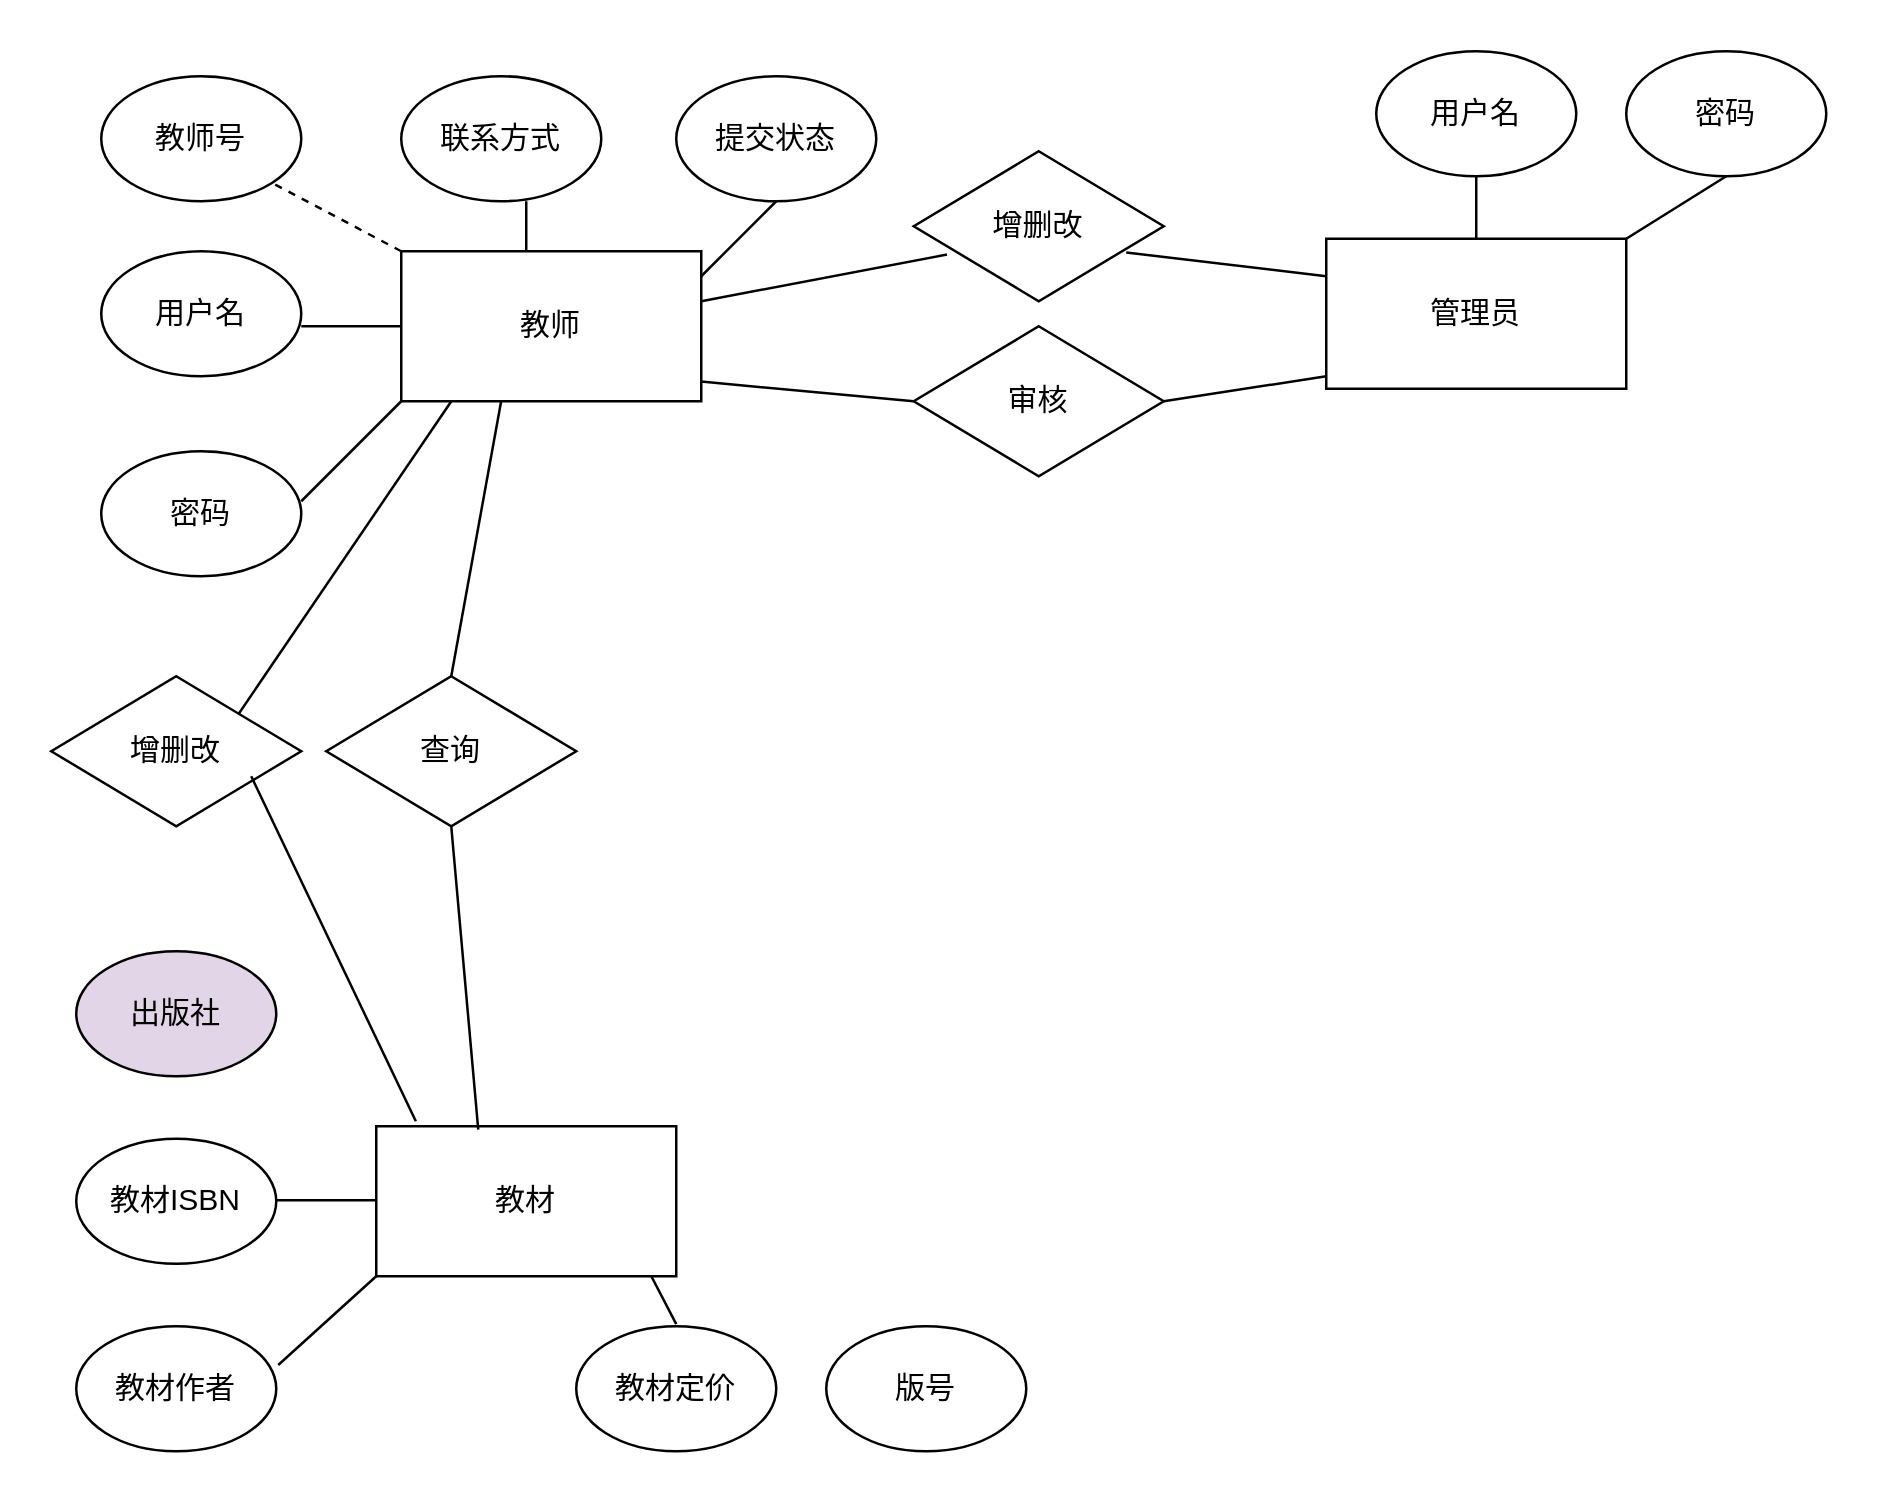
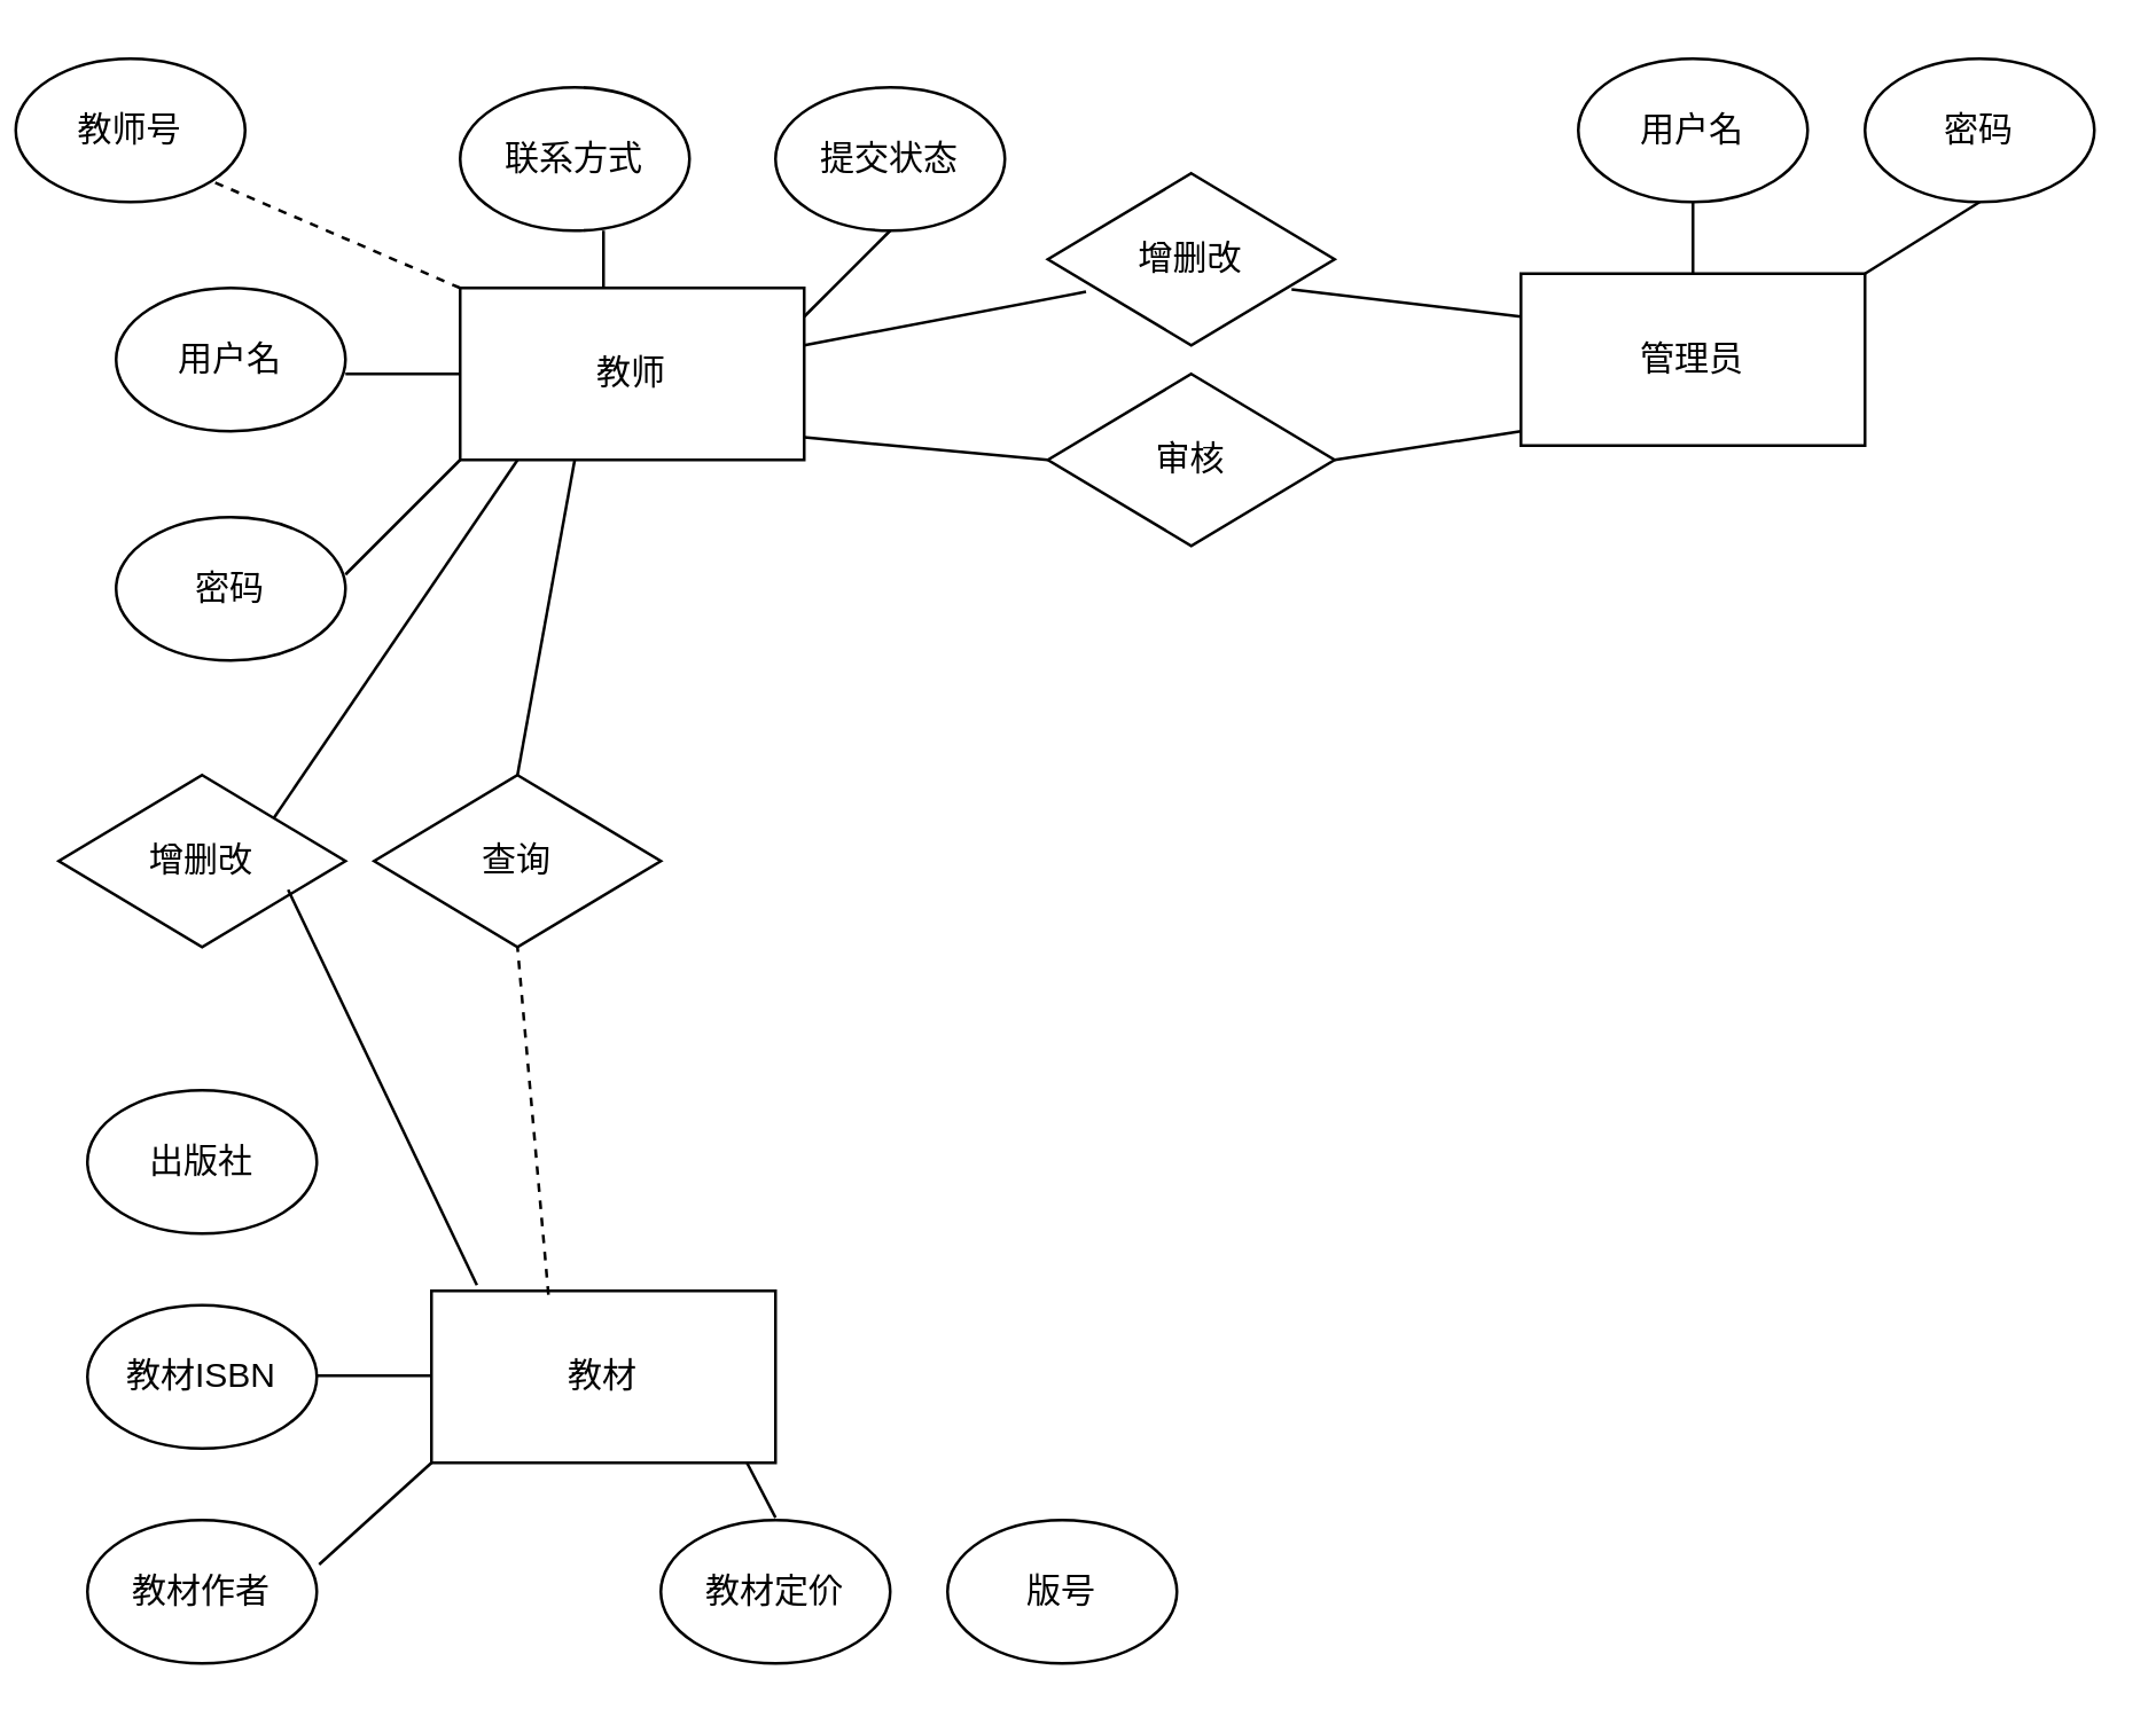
  <mxCell id="0" />
  <mxCell id="1" parent="0" />
  <mxCell id="2" value="教师" style="rounded=0;whiteSpace=wrap;html=1;" vertex="1" parent="1"><mxGeometry x="160" y="100" width="120" height="60" as="geometry" /></mxCell>
- <mxCell id="3" value="教师号" style="ellipse;whiteSpace=wrap;html=1;" vertex="1" parent="1"><mxGeometry x="40" y="30" width="80" height="50" as="geometry" /></mxCell>
+ <mxCell id="3" value="教师号" style="ellipse;whiteSpace=wrap;html=1;" vertex="1" parent="1"><mxGeometry x="5" y="20" width="80" height="50" as="geometry" /></mxCell>
  <mxCell id="4" value="用户名" style="ellipse;whiteSpace=wrap;html=1;" vertex="1" parent="1"><mxGeometry x="40" y="100" width="80" height="50" as="geometry" /></mxCell>
  <mxCell id="5" value="密码" style="ellipse;whiteSpace=wrap;html=1;" vertex="1" parent="1"><mxGeometry x="40" y="180" width="80" height="50" as="geometry" /></mxCell>
  <mxCell id="6" value="联系方式" style="ellipse;whiteSpace=wrap;html=1;" vertex="1" parent="1"><mxGeometry x="160" y="30" width="80" height="50" as="geometry" /></mxCell>
  <mxCell id="7" value="提交状态" style="ellipse;whiteSpace=wrap;html=1;" vertex="1" parent="1"><mxGeometry x="270" y="30" width="80" height="50" as="geometry" /></mxCell>
  <mxCell id="8" value="" style="endArrow=none;html=1;rounded=0;" edge="1" parent="1"><mxGeometry width="50" height="50" relative="1" as="geometry"><mxPoint x="120" y="200" as="sourcePoint" /><mxPoint x="160" y="160" as="targetPoint" /></mxGeometry></mxCell>
  <mxCell id="9" value="" style="endArrow=none;html=1;rounded=0;" edge="1" parent="1"><mxGeometry width="50" height="50" relative="1" as="geometry"><mxPoint x="280" y="110" as="sourcePoint" /><mxPoint x="310" y="80" as="targetPoint" /></mxGeometry></mxCell>
  <mxCell id="10" value="" style="endArrow=none;html=1;rounded=0;entryX=0;entryY=0.5;entryDx=0;entryDy=0;" edge="1" parent="1" target="2"><mxGeometry width="50" height="50" relative="1" as="geometry"><mxPoint x="120" y="130" as="sourcePoint" /><mxPoint x="170" y="80" as="targetPoint" /></mxGeometry></mxCell>
  <mxCell id="11" value="" style="endArrow=none;html=1;rounded=0;entryX=0.625;entryY=1;entryDx=0;entryDy=0;entryPerimeter=0;" edge="1" parent="1" target="6"><mxGeometry width="50" height="50" relative="1" as="geometry"><mxPoint x="210" y="100" as="sourcePoint" /><mxPoint x="260" y="50" as="targetPoint" /></mxGeometry></mxCell>
  <mxCell id="12" value="" style="endArrow=none;html=1;rounded=0;entryX=1;entryY=1;entryDx=0;entryDy=0;exitX=0;exitY=0;exitDx=0;exitDy=0;dashed=1;" edge="1" parent="1" source="2" target="3"><mxGeometry width="50" height="50" relative="1" as="geometry"><mxPoint x="120" y="130" as="sourcePoint" /><mxPoint x="170" y="80" as="targetPoint" /></mxGeometry></mxCell>
  <mxCell id="13" value="教材" style="rounded=0;whiteSpace=wrap;html=1;" vertex="1" parent="1"><mxGeometry x="150" y="450" width="120" height="60" as="geometry" /></mxCell>
  <mxCell id="14" value="教材作者" style="ellipse;whiteSpace=wrap;html=1;" vertex="1" parent="1"><mxGeometry x="30" y="530" width="80" height="50" as="geometry" /></mxCell>
  <mxCell id="15" value="教材ISBN" style="ellipse;whiteSpace=wrap;html=1;" vertex="1" parent="1"><mxGeometry x="30" y="455" width="80" height="50" as="geometry" /></mxCell>
  <mxCell id="16" value="教材定价" style="ellipse;whiteSpace=wrap;html=1;" vertex="1" parent="1"><mxGeometry x="230" y="530" width="80" height="50" as="geometry" /></mxCell>
- <mxCell id="17" value="出版社" style="ellipse;whiteSpace=wrap;html=1;fillColor=#e1d5e7;" vertex="1" parent="1"><mxGeometry x="30" y="380" width="80" height="50" as="geometry" /></mxCell>
+ <mxCell id="17" value="出版社" style="ellipse;whiteSpace=wrap;html=1;" vertex="1" parent="1"><mxGeometry x="30" y="380" width="80" height="50" as="geometry" /></mxCell>
  <mxCell id="18" value="版号" style="ellipse;whiteSpace=wrap;html=1;" vertex="1" parent="1"><mxGeometry x="330" y="530" width="80" height="50" as="geometry" /></mxCell>
  <mxCell id="19" value="" style="endArrow=none;html=1;rounded=0;entryX=0;entryY=0.5;entryDx=0;entryDy=0;" edge="1" parent="1"><mxGeometry width="50" height="50" relative="1" as="geometry"><mxPoint x="110" y="479.58" as="sourcePoint" /><mxPoint x="150" y="479.58" as="targetPoint" /></mxGeometry></mxCell>
  <mxCell id="20" value="" style="endArrow=none;html=1;rounded=0;exitX=1.01;exitY=0.31;exitDx=0;exitDy=0;exitPerimeter=0;" edge="1" parent="1" source="14"><mxGeometry width="50" height="50" relative="1" as="geometry"><mxPoint x="120" y="500" as="sourcePoint" /><mxPoint x="150" y="510" as="targetPoint" /></mxGeometry></mxCell>
  <mxCell id="21" value="" style="endArrow=none;html=1;rounded=0;entryX=0;entryY=0.5;entryDx=0;entryDy=0;exitX=0.917;exitY=1;exitDx=0;exitDy=0;exitPerimeter=0;" edge="1" parent="1" source="13"><mxGeometry width="50" height="50" relative="1" as="geometry"><mxPoint x="230" y="529.17" as="sourcePoint" /><mxPoint x="270" y="529.17" as="targetPoint" /></mxGeometry></mxCell>
  <mxCell id="22" value="增删改" style="rhombus;whiteSpace=wrap;html=1;" vertex="1" parent="1"><mxGeometry x="20" y="270" width="100" height="60" as="geometry" /></mxCell>
  <mxCell id="23" value="管理员" style="rounded=0;whiteSpace=wrap;html=1;" vertex="1" parent="1"><mxGeometry x="530" y="95" width="120" height="60" as="geometry" /></mxCell>
  <mxCell id="24" style="edgeStyle=orthogonalEdgeStyle;rounded=0;orthogonalLoop=1;jettySize=auto;html=1;exitX=0.5;exitY=1;exitDx=0;exitDy=0;" edge="1" parent="1"><mxGeometry relative="1" as="geometry"><mxPoint x="415" y="50" as="sourcePoint" /><mxPoint x="415" y="50" as="targetPoint" /></mxGeometry></mxCell>
  <mxCell id="25" value="" style="endArrow=none;html=1;rounded=0;entryX=0.167;entryY=1;entryDx=0;entryDy=0;entryPerimeter=0;exitX=1;exitY=0;exitDx=0;exitDy=0;" edge="1" parent="1" source="22" target="2"><mxGeometry width="50" height="50" relative="1" as="geometry"><mxPoint x="170" y="240" as="sourcePoint" /><mxPoint x="210" y="200" as="targetPoint" /></mxGeometry></mxCell>
  <mxCell id="26" value="" style="endArrow=none;html=1;rounded=0;exitX=0.132;exitY=-0.033;exitDx=0;exitDy=0;exitPerimeter=0;entryX=0.8;entryY=0.667;entryDx=0;entryDy=0;entryPerimeter=0;" edge="1" parent="1" source="13" target="22"><mxGeometry width="50" height="50" relative="1" as="geometry"><mxPoint x="130" y="320" as="sourcePoint" /><mxPoint x="170" y="280" as="targetPoint" /></mxGeometry></mxCell>
  <mxCell id="27" value="查询" style="rhombus;whiteSpace=wrap;html=1;" vertex="1" parent="1"><mxGeometry x="130" y="270" width="100" height="60" as="geometry" /></mxCell>
  <mxCell id="28" value="" style="endArrow=none;html=1;rounded=0;entryX=0.333;entryY=1;entryDx=0;entryDy=0;entryPerimeter=0;exitX=0.5;exitY=0;exitDx=0;exitDy=0;" edge="1" parent="1" source="27" target="2"><mxGeometry width="50" height="50" relative="1" as="geometry"><mxPoint x="210" y="210" as="sourcePoint" /><mxPoint x="295.04" y="85" as="targetPoint" /></mxGeometry></mxCell>
- <mxCell id="29" value="" style="endArrow=none;html=1;rounded=0;entryX=0.5;entryY=1;entryDx=0;entryDy=0;exitX=0.34;exitY=0.022;exitDx=0;exitDy=0;exitPerimeter=0;" edge="1" parent="1" source="13" target="27"><mxGeometry width="50" height="50" relative="1" as="geometry"><mxPoint x="290" y="200" as="sourcePoint" /><mxPoint x="375.04" y="75" as="targetPoint" /></mxGeometry></mxCell>
+ <mxCell id="29" value="" style="endArrow=none;html=1;rounded=0;entryX=0.5;entryY=1;entryDx=0;entryDy=0;exitX=0.34;exitY=0.022;exitDx=0;exitDy=0;exitPerimeter=0;dashed=1;" edge="1" parent="1" source="13" target="27"><mxGeometry width="50" height="50" relative="1" as="geometry"><mxPoint x="290" y="200" as="sourcePoint" /><mxPoint x="375.04" y="75" as="targetPoint" /></mxGeometry></mxCell>
  <mxCell id="30" value="增删改" style="rhombus;whiteSpace=wrap;html=1;" vertex="1" parent="1"><mxGeometry x="365" y="60" width="100" height="60" as="geometry" /></mxCell>
  <mxCell id="31" value="审核" style="rhombus;whiteSpace=wrap;html=1;" vertex="1" parent="1"><mxGeometry x="365" y="130" width="100" height="60" as="geometry" /></mxCell>
  <mxCell id="32" value="用户名" style="ellipse;whiteSpace=wrap;html=1;" vertex="1" parent="1"><mxGeometry x="550" y="20" width="80" height="50" as="geometry" /></mxCell>
  <mxCell id="33" value="密码" style="ellipse;whiteSpace=wrap;html=1;" vertex="1" parent="1"><mxGeometry x="650" y="20" width="80" height="50" as="geometry" /></mxCell>
  <mxCell id="34" value="" style="endArrow=none;html=1;rounded=0;exitX=0.5;exitY=1;exitDx=0;exitDy=0;entryX=0.5;entryY=0;entryDx=0;entryDy=0;" edge="1" parent="1" source="32" target="23"><mxGeometry width="50" height="50" relative="1" as="geometry"><mxPoint x="290" y="120" as="sourcePoint" /><mxPoint x="320" y="90" as="targetPoint" /></mxGeometry></mxCell>
  <mxCell id="35" value="" style="endArrow=none;html=1;rounded=0;exitX=1;exitY=0;exitDx=0;exitDy=0;entryX=0.5;entryY=1;entryDx=0;entryDy=0;" edge="1" parent="1" source="23" target="33"><mxGeometry width="50" height="50" relative="1" as="geometry"><mxPoint x="700" y="100" as="sourcePoint" /><mxPoint x="730" y="70" as="targetPoint" /></mxGeometry></mxCell>
  <mxCell id="36" value="" style="endArrow=none;html=1;rounded=0;entryX=0.133;entryY=0.689;entryDx=0;entryDy=0;exitX=1;exitY=0.333;exitDx=0;exitDy=0;exitPerimeter=0;entryPerimeter=0;" edge="1" parent="1" source="2" target="30"><mxGeometry width="50" height="50" relative="1" as="geometry"><mxPoint x="340" y="130" as="sourcePoint" /><mxPoint x="380" y="130" as="targetPoint" /></mxGeometry></mxCell>
  <mxCell id="37" value="" style="endArrow=none;html=1;rounded=0;entryX=0;entryY=0.5;entryDx=0;entryDy=0;exitX=0.85;exitY=0.675;exitDx=0;exitDy=0;exitPerimeter=0;" edge="1" parent="1" source="30"><mxGeometry width="50" height="50" relative="1" as="geometry"><mxPoint x="490" y="110" as="sourcePoint" /><mxPoint x="530" y="110" as="targetPoint" /></mxGeometry></mxCell>
  <mxCell id="38" value="" style="endArrow=none;html=1;rounded=0;exitX=1;exitY=0.869;exitDx=0;exitDy=0;exitPerimeter=0;" edge="1" parent="1" source="2"><mxGeometry width="50" height="50" relative="1" as="geometry"><mxPoint x="315" y="210" as="sourcePoint" /><mxPoint x="365" y="160" as="targetPoint" /></mxGeometry></mxCell>
  <mxCell id="39" value="" style="endArrow=none;html=1;rounded=0;exitX=1;exitY=0.5;exitDx=0;exitDy=0;" edge="1" parent="1" source="31"><mxGeometry width="50" height="50" relative="1" as="geometry"><mxPoint x="490" y="170" as="sourcePoint" /><mxPoint x="530" y="150" as="targetPoint" /></mxGeometry></mxCell>
